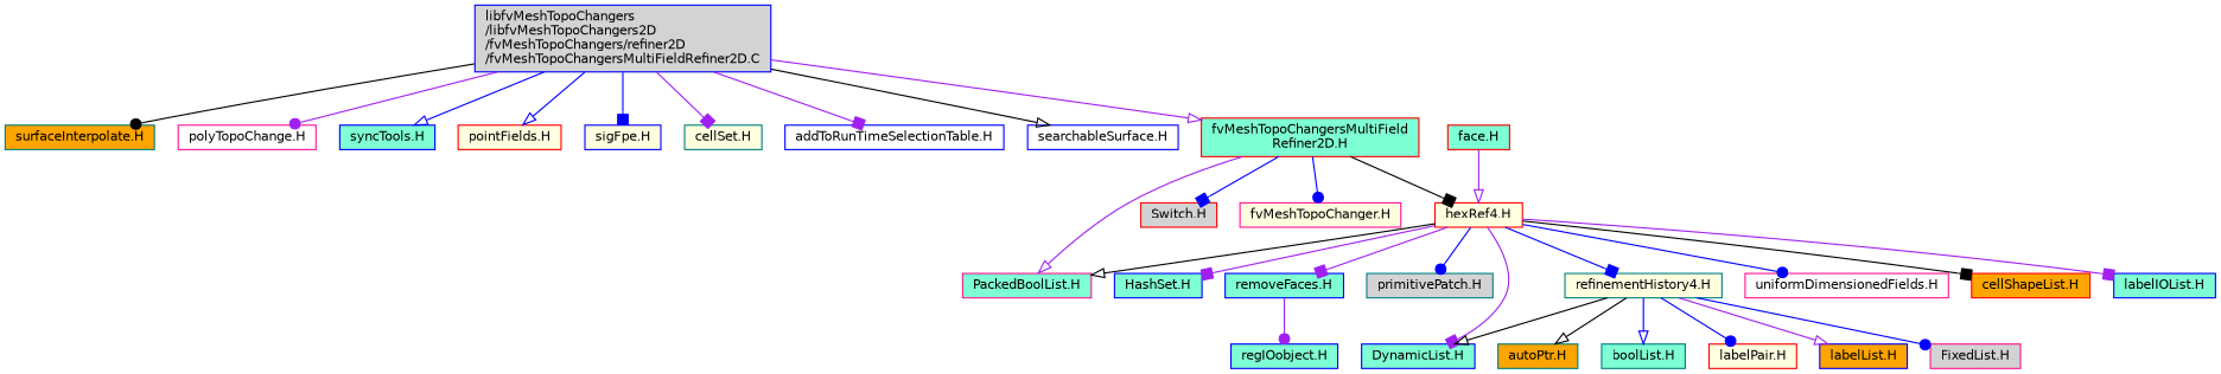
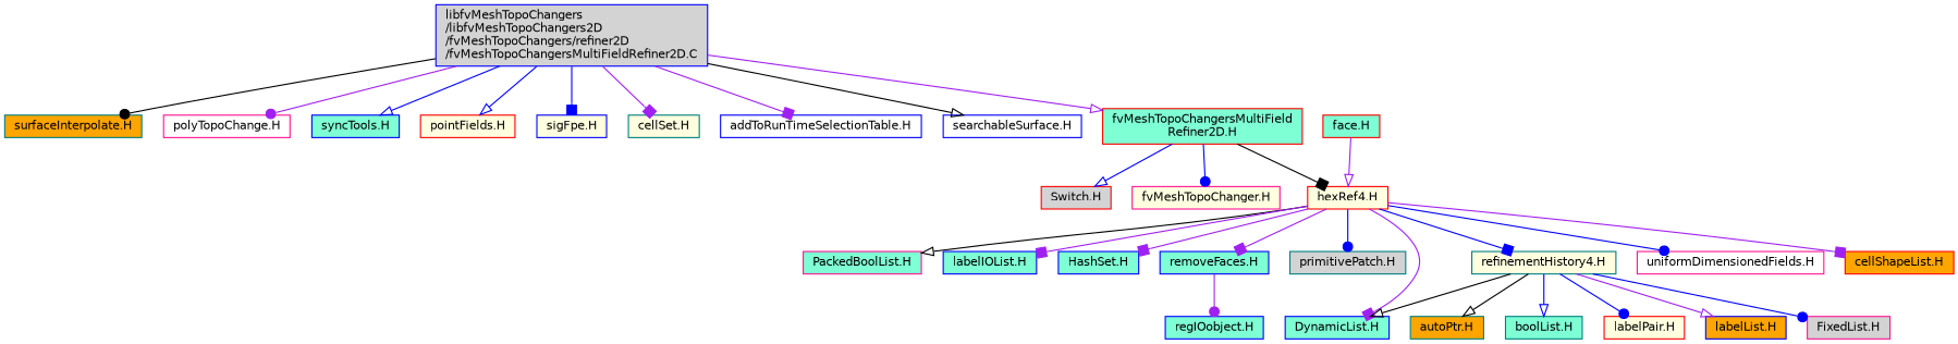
  digraph {
    node [color=blue fillcolor=aquamarine fontname=Helvetica fontsize=10 shape=box style=filled]
    edge [arrowhead=onormal color=purple fontname=Helvetica fontsize=10 labelfontname=Helvetica labelfontsize=10 style=solid]
    n1 [fillcolor=lightgrey fontcolor=black height=0.2 label="libfvMeshTopoChangers\l/libfvMeshTopoChangers2D\l/fvMeshTopoChangers/refiner2D\l/fvMeshTopoChangersMultiFieldRefiner2D.C" width=0.4]
    n2 [color=red height=0.2 label="fvMeshTopoChangersMultiField\lRefiner2D.H" width=0.4]
    n3 [color=teal fillcolor=orange height=0.2 label="surfaceInterpolate.H" width=0.4]
    n4 [color=deeppink fillcolor=white height=0.2 label="polyTopoChange.H" width=0.4]
    n5 [height=0.2 label="syncTools.H" width=0.4]
    n6 [color=red fillcolor=lightyellow height=0.2 label="pointFields.H" width=0.4]
    n7 [fillcolor=lightyellow height=0.2 label="sigFpe.H" width=0.4]
    n8 [color=teal fillcolor=lightyellow height=0.2 label="cellSet.H" width=0.4]
    n9 [fillcolor=white height=0.2 label="addToRunTimeSelectionTable.H" width=0.4]
    n10 [fillcolor=white height=0.2 label="searchableSurface.H" width=0.4]
    n11 [color=deeppink fillcolor=lightyellow height=0.2 label="fvMeshTopoChanger.H" width=0.4]
    n12 [color=red fillcolor=lightyellow height=0.2 label="hexRef4.H" width=0.4]
    n13 [color=deeppink height=0.2 label="PackedBoolList.H" width=0.4]
    n14 [color=red fillcolor=lightgrey height=0.2 label="Switch.H" width=0.4]
    n15 [height=0.2 label="labelIOList.H" width=0.4]
    n16 [height=0.2 label="HashSet.H" width=0.4]
    n17 [height=0.2 label="DynamicList.H" width=0.4]
    n18 [color=teal fillcolor=lightgrey height=0.2 label="primitivePatch.H" width=0.4]
    n19 [height=0.2 label="removeFaces.H" width=0.4]
    n20 [color=teal fillcolor=lightyellow height=0.2 label="refinementHistory4.H" width=0.4]
    n21 [color=deeppink fillcolor=white height=0.2 label="uniformDimensionedFields.H" width=0.4]
    n22 [color=red fillcolor=orange height=0.2 label="cellShapeList.H" width=0.4]
    n23 [color=red height=0.2 label="face.H" width=0.4]
    n24 [height=0.2 label="regIOobject.H" width=0.4]
    n25 [fillcolor=orange height=0.2 label="labelList.H" width=0.4]
    n26 [color=deeppink fillcolor=lightgrey height=0.2 label="FixedList.H" width=0.4]
    n27 [color=teal fillcolor=orange height=0.2 label="autoPtr.H" width=0.4]
    n28 [color=teal height=0.2 label="boolList.H" width=0.4]
    n29 [color=red fillcolor=lightyellow height=0.2 label="labelPair.H" width=0.4]
    n1 -> n2
    n1 -> n3 [arrowhead=dot color=black]
    n1 -> n4 [arrowhead=dot]
    n1 -> n5 [color=blue]
    n1 -> n6 [color=blue]
    n1 -> n7 [arrowhead=box color=blue]
    n1 -> n8 [arrowhead=box]
    n1 -> n9 [arrowhead=box]
    n1 -> n10 [color=black]
    n2 -> n11 [arrowhead=dot color=blue]
    n2 -> n12 [arrowhead=box color=black]
-   n2 -> n13
-   n2 -> n14 [arrowhead=box color=blue]
+   n2 -> n14 [color=blue]
    n12 -> n13 [color=black]
    n12 -> n15 [arrowhead=box]
    n12 -> n16 [arrowhead=box]
    n12 -> n17 [arrowhead=box]
    n12 -> n18 [arrowhead=dot color=blue]
    n12 -> n19 [arrowhead=box]
    n12 -> n20 [arrowhead=box color=blue]
    n12 -> n21 [arrowhead=dot color=blue]
-   n12 -> n22 [arrowhead=box color=black]
+   n12 -> n22 [arrowhead=box]
    n19 -> n24 [arrowhead=dot]
    n20 -> n17 [color=black]
    n20 -> n25
    n20 -> n26 [arrowhead=dot color=blue]
    n20 -> n27 [color=black]
    n20 -> n28 [color=blue]
    n20 -> n29 [arrowhead=dot color=blue]
    n23 -> n12
  }
